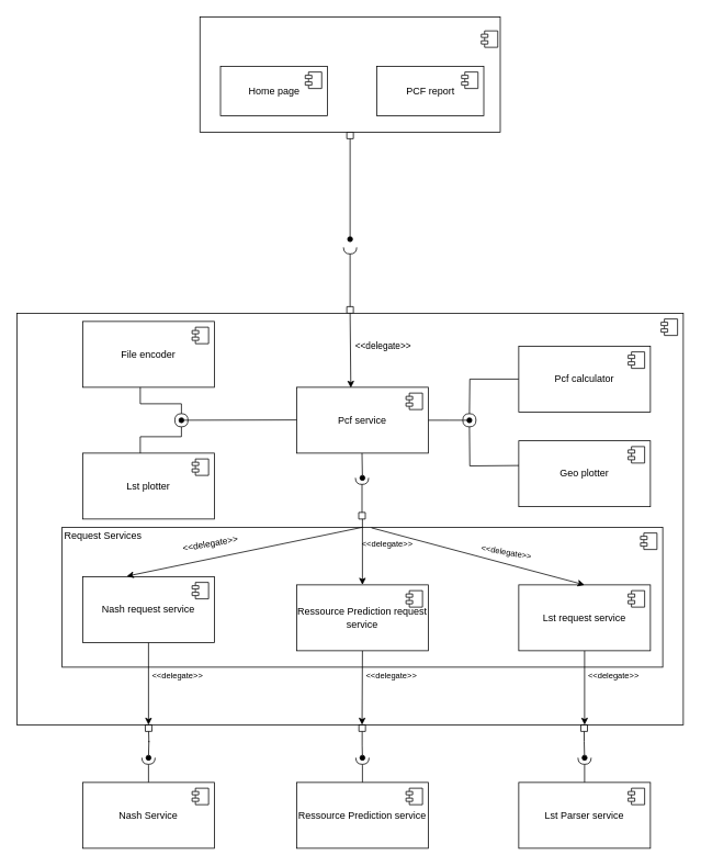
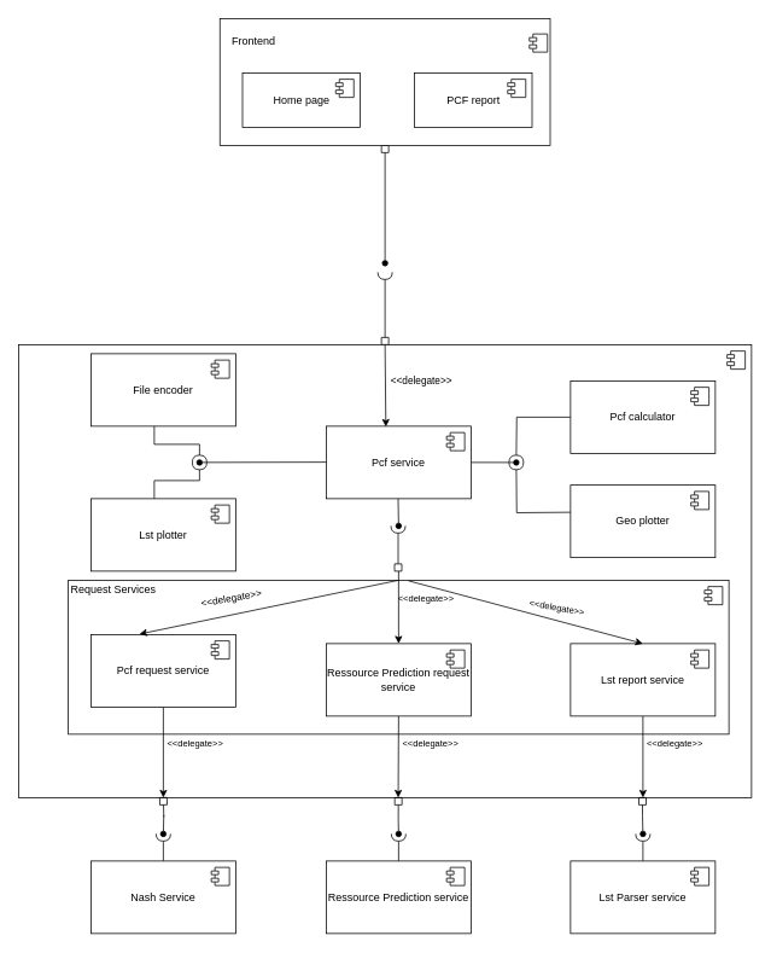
  <mxCell id="0" />
  <mxCell id="1" parent="0" />
  <mxCell id="2" style="edgeStyle=none;html=1;startArrow=box;startFill=0;endArrow=oval;endFill=1;" parent="1" source="3" edge="1"><mxGeometry relative="1" as="geometry"><mxPoint x="425" y="290" as="targetPoint" /></mxGeometry></mxCell>
  <mxCell id="3" value="" style="html=1;dropTarget=0;whiteSpace=wrap;" parent="1" vertex="1"><mxGeometry x="242.5" y="20" width="365" height="140" as="geometry" /></mxCell>
  <mxCell id="4" value="" style="shape=module;jettyWidth=8;jettyHeight=4;" parent="3" vertex="1"><mxGeometry x="1" width="20" height="20" relative="1" as="geometry"><mxPoint x="-23" y="17" as="offset" /></mxGeometry></mxCell>
  <mxCell id="5" style="edgeStyle=none;html=1;startArrow=box;startFill=0;endArrow=halfCircle;endFill=0;" parent="1" source="6" edge="1"><mxGeometry relative="1" as="geometry"><mxPoint x="425" y="300" as="targetPoint" /></mxGeometry></mxCell>
  <mxCell id="6" value="" style="html=1;dropTarget=0;whiteSpace=wrap;" parent="1" vertex="1"><mxGeometry x="20" y="380" width="810" height="500" as="geometry" /></mxCell>
  <mxCell id="7" value="" style="shape=module;jettyWidth=8;jettyHeight=4;" parent="6" vertex="1"><mxGeometry x="1" width="20" height="20" relative="1" as="geometry"><mxPoint x="-27" y="7" as="offset" /></mxGeometry></mxCell>
  <mxCell id="8" value="File encoder" style="html=1;dropTarget=0;whiteSpace=wrap;" parent="1" vertex="1"><mxGeometry x="100" y="390" width="160" height="80" as="geometry" /></mxCell>
  <mxCell id="9" value="" style="shape=module;jettyWidth=8;jettyHeight=4;" parent="8" vertex="1"><mxGeometry x="1" width="20" height="20" relative="1" as="geometry"><mxPoint x="-27" y="7" as="offset" /></mxGeometry></mxCell>
  <mxCell id="10" style="edgeStyle=orthogonalEdgeStyle;rounded=0;orthogonalLoop=1;jettySize=auto;html=1;startArrow=none;startFill=0;endArrow=oval;endFill=1;" parent="1" source="11" edge="1"><mxGeometry relative="1" as="geometry"><mxPoint x="570" y="510" as="targetPoint" /></mxGeometry></mxCell>
  <mxCell id="11" value="Pcf service" style="html=1;dropTarget=0;whiteSpace=wrap;" parent="1" vertex="1"><mxGeometry x="360" y="470" width="160" height="80" as="geometry" /></mxCell>
  <mxCell id="12" value="" style="shape=module;jettyWidth=8;jettyHeight=4;" parent="11" vertex="1"><mxGeometry x="1" width="20" height="20" relative="1" as="geometry"><mxPoint x="-27" y="7" as="offset" /></mxGeometry></mxCell>
  <mxCell id="13" style="edgeStyle=orthogonalEdgeStyle;rounded=0;orthogonalLoop=1;jettySize=auto;html=1;endArrow=halfCircle;endFill=0;" parent="1" source="14" edge="1"><mxGeometry relative="1" as="geometry"><mxPoint x="440" y="920" as="targetPoint" /><Array as="points"><mxPoint x="440" y="930" /><mxPoint x="440" y="930" /></Array></mxGeometry></mxCell>
  <mxCell id="14" value="Ressource Prediction service" style="html=1;dropTarget=0;whiteSpace=wrap;" parent="1" vertex="1"><mxGeometry x="360" y="950" width="160" height="80" as="geometry" /></mxCell>
  <mxCell id="15" value="" style="shape=module;jettyWidth=8;jettyHeight=4;" parent="14" vertex="1"><mxGeometry x="1" width="20" height="20" relative="1" as="geometry"><mxPoint x="-27" y="7" as="offset" /></mxGeometry></mxCell>
  <mxCell id="16" style="edgeStyle=orthogonalEdgeStyle;rounded=0;orthogonalLoop=1;jettySize=auto;html=1;endArrow=halfCircle;endFill=0;" parent="1" source="17" edge="1"><mxGeometry relative="1" as="geometry"><mxPoint x="180" y="920" as="targetPoint" /></mxGeometry></mxCell>
  <mxCell id="17" value="Nash Service" style="html=1;dropTarget=0;whiteSpace=wrap;" parent="1" vertex="1"><mxGeometry x="100" y="950" width="160" height="80" as="geometry" /></mxCell>
  <mxCell id="18" value="" style="shape=module;jettyWidth=8;jettyHeight=4;" parent="17" vertex="1"><mxGeometry x="1" width="20" height="20" relative="1" as="geometry"><mxPoint x="-27" y="7" as="offset" /></mxGeometry></mxCell>
  <mxCell id="19" style="edgeStyle=orthogonalEdgeStyle;rounded=0;orthogonalLoop=1;jettySize=auto;html=1;endArrow=halfCircle;endFill=0;" parent="1" source="20" edge="1"><mxGeometry relative="1" as="geometry"><mxPoint x="570" y="510" as="targetPoint" /></mxGeometry></mxCell>
  <mxCell id="20" value="Pcf calculator" style="html=1;dropTarget=0;whiteSpace=wrap;" parent="1" vertex="1"><mxGeometry x="630" y="420" width="160" height="80" as="geometry" /></mxCell>
  <mxCell id="21" value="" style="shape=module;jettyWidth=8;jettyHeight=4;" parent="20" vertex="1"><mxGeometry x="1" width="20" height="20" relative="1" as="geometry"><mxPoint x="-27" y="7" as="offset" /></mxGeometry></mxCell>
  <mxCell id="22" style="edgeStyle=orthogonalEdgeStyle;rounded=0;orthogonalLoop=1;jettySize=auto;html=1;endArrow=halfCircle;endFill=0;" parent="1" source="23" edge="1"><mxGeometry relative="1" as="geometry"><mxPoint x="710" y="920" as="targetPoint" /></mxGeometry></mxCell>
  <mxCell id="23" value="Lst Parser service" style="html=1;dropTarget=0;whiteSpace=wrap;" parent="1" vertex="1"><mxGeometry x="630" y="950" width="160" height="80" as="geometry" /></mxCell>
  <mxCell id="24" value="" style="shape=module;jettyWidth=8;jettyHeight=4;" parent="23" vertex="1"><mxGeometry x="1" width="20" height="20" relative="1" as="geometry"><mxPoint x="-27" y="7" as="offset" /></mxGeometry></mxCell>
  <mxCell id="25" style="edgeStyle=orthogonalEdgeStyle;rounded=0;orthogonalLoop=1;jettySize=auto;html=1;endArrow=oval;endFill=1;startArrow=box;startFill=0;" parent="1" edge="1"><mxGeometry relative="1" as="geometry"><mxPoint x="440" y="920" as="targetPoint" /><mxPoint x="439.72" y="880" as="sourcePoint" /><Array as="points"><mxPoint x="440" y="905" /><mxPoint x="440" y="905" /></Array></mxGeometry></mxCell>
  <mxCell id="26" style="edgeStyle=orthogonalEdgeStyle;rounded=0;orthogonalLoop=1;jettySize=auto;html=1;endArrow=oval;endFill=1;startArrow=box;startFill=0;" parent="1" edge="1"><mxGeometry relative="1" as="geometry"><mxPoint x="710" y="920" as="targetPoint" /><mxPoint x="709.52" y="880" as="sourcePoint" /><Array as="points"><mxPoint x="710" y="900" /><mxPoint x="710" y="900" /></Array></mxGeometry></mxCell>
  <mxCell id="27" value="Home page" style="html=1;dropTarget=0;whiteSpace=wrap;" parent="1" vertex="1"><mxGeometry x="267.5" y="80" width="130" height="60" as="geometry" /></mxCell>
  <mxCell id="28" value="" style="shape=module;jettyWidth=8;jettyHeight=4;" parent="27" vertex="1"><mxGeometry x="1" width="20" height="20" relative="1" as="geometry"><mxPoint x="-27" y="7" as="offset" /></mxGeometry></mxCell>
  <mxCell id="29" value="" style="endArrow=none;html=1;rounded=0;endFill=0;startArrow=oval;startFill=1;" parent="1" edge="1"><mxGeometry width="50" height="50" relative="1" as="geometry"><mxPoint x="440" y="580" as="sourcePoint" /><mxPoint x="439.5" y="550" as="targetPoint" /></mxGeometry></mxCell>
  <mxCell id="30" value="" style="endArrow=halfCircle;html=1;rounded=0;startArrow=box;startFill=0;endFill=0;" parent="1" edge="1"><mxGeometry width="50" height="50" relative="1" as="geometry"><mxPoint x="439.5" y="630" as="sourcePoint" /><mxPoint x="439.5" y="580" as="targetPoint" /></mxGeometry></mxCell>
  <mxCell id="31" style="edgeStyle=orthogonalEdgeStyle;rounded=0;orthogonalLoop=1;jettySize=auto;html=1;endArrow=oval;endFill=1;startArrow=box;startFill=0;" parent="1" edge="1"><mxGeometry relative="1" as="geometry"><mxPoint x="180" y="920" as="targetPoint" /><mxPoint x="180" y="880" as="sourcePoint" /></mxGeometry></mxCell>
  <mxCell id="32" value="&lt;font style=&quot;font-size: 11px;&quot;&gt;&amp;lt;&amp;lt;delegate&amp;gt;&amp;gt;&lt;/font&gt;" style="text;html=1;align=center;verticalAlign=middle;resizable=0;points=[];autosize=1;strokeColor=none;fillColor=none;rotation=0;fontSize=7;" parent="1" vertex="1"><mxGeometry x="420" y="405" width="90" height="30" as="geometry" /></mxCell>
+ <mxCell id="33" value="Frontend" style="text;html=1;strokeColor=none;fillColor=none;align=center;verticalAlign=middle;whiteSpace=wrap;rounded=0;" parent="1" vertex="1"><mxGeometry x="250" y="30" width="60" height="30" as="geometry" /></mxCell>
  <mxCell id="34" value="" style="html=1;dropTarget=0;whiteSpace=wrap;" parent="1" vertex="1"><mxGeometry x="75" y="640" width="730" height="170" as="geometry" /></mxCell>
  <mxCell id="35" value="" style="shape=module;jettyWidth=8;jettyHeight=4;" parent="34" vertex="1"><mxGeometry x="1" width="20" height="20" relative="1" as="geometry"><mxPoint x="-27" y="7" as="offset" /></mxGeometry></mxCell>
  <mxCell id="36" style="edgeStyle=none;html=1;exitX=0.5;exitY=1;exitDx=0;exitDy=0;startArrow=none;startFill=0;endArrow=classic;endFill=1;" parent="1" source="37" edge="1"><mxGeometry relative="1" as="geometry"><mxPoint x="180" y="880" as="targetPoint" /></mxGeometry></mxCell>
- <mxCell id="37" value="Nash request service" style="html=1;dropTarget=0;whiteSpace=wrap;" parent="1" vertex="1"><mxGeometry x="100" y="700" width="160" height="80" as="geometry" /></mxCell>
+ <mxCell id="37" value="Pcf request service" style="html=1;dropTarget=0;whiteSpace=wrap;" parent="1" vertex="1"><mxGeometry x="100" y="700" width="160" height="80" as="geometry" /></mxCell>
  <mxCell id="38" value="" style="shape=module;jettyWidth=8;jettyHeight=4;" parent="37" vertex="1"><mxGeometry x="1" width="20" height="20" relative="1" as="geometry"><mxPoint x="-27" y="7" as="offset" /></mxGeometry></mxCell>
  <mxCell id="39" style="edgeStyle=none;html=1;exitX=0.5;exitY=1;exitDx=0;exitDy=0;startArrow=none;startFill=0;endArrow=classic;endFill=1;entryX=0.518;entryY=1;entryDx=0;entryDy=0;entryPerimeter=0;" parent="1" source="40" target="6" edge="1"><mxGeometry relative="1" as="geometry"><mxPoint x="440" y="860" as="targetPoint" /></mxGeometry></mxCell>
  <mxCell id="40" value="Ressource Prediction request service" style="html=1;dropTarget=0;whiteSpace=wrap;" parent="1" vertex="1"><mxGeometry x="360" y="710" width="160" height="80" as="geometry" /></mxCell>
  <mxCell id="41" value="" style="shape=module;jettyWidth=8;jettyHeight=4;" parent="40" vertex="1"><mxGeometry x="1" width="20" height="20" relative="1" as="geometry"><mxPoint x="-27" y="7" as="offset" /></mxGeometry></mxCell>
  <mxCell id="42" style="edgeStyle=none;html=1;startArrow=none;startFill=0;endArrow=classic;endFill=1;" parent="1" source="43" edge="1"><mxGeometry relative="1" as="geometry"><mxPoint x="710" y="880" as="targetPoint" /></mxGeometry></mxCell>
- <mxCell id="43" value="Lst request service" style="html=1;dropTarget=0;whiteSpace=wrap;" parent="1" vertex="1"><mxGeometry x="630" y="710" width="160" height="80" as="geometry" /></mxCell>
+ <mxCell id="43" value="Lst report service" style="html=1;dropTarget=0;whiteSpace=wrap;" parent="1" vertex="1"><mxGeometry x="630" y="710" width="160" height="80" as="geometry" /></mxCell>
  <mxCell id="44" value="" style="shape=module;jettyWidth=8;jettyHeight=4;" parent="43" vertex="1"><mxGeometry x="1" width="20" height="20" relative="1" as="geometry"><mxPoint x="-27" y="7" as="offset" /></mxGeometry></mxCell>
  <mxCell id="45" value="Request Services" style="text;html=1;strokeColor=none;fillColor=none;align=center;verticalAlign=middle;whiteSpace=wrap;rounded=0;" parent="1" vertex="1"><mxGeometry x="60" y="635" width="130" height="30" as="geometry" /></mxCell>
  <mxCell id="46" value="" style="endArrow=classic;html=1;entryX=0.335;entryY=-0.007;entryDx=0;entryDy=0;exitX=0.5;exitY=0;exitDx=0;exitDy=0;entryPerimeter=0;" parent="1" source="34" target="37" edge="1"><mxGeometry width="50" height="50" relative="1" as="geometry"><mxPoint x="320" y="720" as="sourcePoint" /><mxPoint x="370" y="670" as="targetPoint" /></mxGeometry></mxCell>
  <mxCell id="47" value="" style="endArrow=classic;html=1;entryX=0.5;entryY=0;entryDx=0;entryDy=0;" parent="1" target="40" edge="1"><mxGeometry width="50" height="50" relative="1" as="geometry"><mxPoint x="440" y="630" as="sourcePoint" /><mxPoint x="190" y="685" as="targetPoint" /></mxGeometry></mxCell>
  <mxCell id="48" value="" style="endArrow=classic;html=1;entryX=0.5;entryY=0;entryDx=0;entryDy=0;exitX=0.515;exitY=0.004;exitDx=0;exitDy=0;exitPerimeter=0;" parent="1" source="34" target="43" edge="1"><mxGeometry width="50" height="50" relative="1" as="geometry"><mxPoint x="455" y="650" as="sourcePoint" /><mxPoint x="200" y="695" as="targetPoint" /></mxGeometry></mxCell>
  <mxCell id="49" value="&lt;font style=&quot;font-size: 10px;&quot;&gt;&amp;lt;&amp;lt;delegate&amp;gt;&amp;gt;&lt;/font&gt;" style="text;html=1;align=center;verticalAlign=middle;resizable=0;points=[];autosize=1;strokeColor=none;fillColor=none;rotation=0;fontSize=7;strokeWidth=5;" parent="1" vertex="1"><mxGeometry x="425" y="645" width="90" height="30" as="geometry" /></mxCell>
  <mxCell id="50" value="&lt;font style=&quot;font-size: 10px;&quot;&gt;&amp;lt;&amp;lt;delegate&amp;gt;&amp;gt;&lt;/font&gt;" style="text;html=1;align=center;verticalAlign=middle;resizable=0;points=[];autosize=1;strokeColor=none;fillColor=none;rotation=10;fontSize=7;" parent="1" vertex="1"><mxGeometry x="570" y="655" width="90" height="30" as="geometry" /></mxCell>
  <mxCell id="51" value="&lt;font style=&quot;font-size: 11px;&quot;&gt;&amp;lt;&amp;lt;delegate&amp;gt;&amp;gt;&lt;/font&gt;" style="text;html=1;align=center;verticalAlign=middle;resizable=0;points=[];autosize=1;strokeColor=none;fillColor=none;rotation=-10;fontSize=7;" parent="1" vertex="1"><mxGeometry x="210" y="645" width="90" height="30" as="geometry" /></mxCell>
  <mxCell id="52" value="" style="endArrow=classic;html=1;exitX=0.5;exitY=0;exitDx=0;exitDy=0;entryX=0.412;entryY=0.008;entryDx=0;entryDy=0;entryPerimeter=0;" parent="1" source="6" target="11" edge="1"><mxGeometry width="50" height="50" relative="1" as="geometry"><mxPoint x="420" y="440" as="sourcePoint" /><mxPoint x="470" y="390" as="targetPoint" /></mxGeometry></mxCell>
  <mxCell id="53" value="PCF report" style="html=1;dropTarget=0;whiteSpace=wrap;" parent="1" vertex="1"><mxGeometry x="457.5" y="80" width="130" height="60" as="geometry" /></mxCell>
  <mxCell id="54" value="" style="shape=module;jettyWidth=8;jettyHeight=4;" parent="53" vertex="1"><mxGeometry x="1" width="20" height="20" relative="1" as="geometry"><mxPoint x="-27" y="7" as="offset" /></mxGeometry></mxCell>
  <mxCell id="55" value="&lt;font style=&quot;font-size: 10px;&quot;&gt;&amp;lt;&amp;lt;delegate&amp;gt;&amp;gt;&lt;/font&gt;" style="text;html=1;align=center;verticalAlign=middle;resizable=0;points=[];autosize=1;strokeColor=none;fillColor=none;rotation=0;fontSize=7;" parent="1" vertex="1"><mxGeometry x="700" y="805" width="90" height="30" as="geometry" /></mxCell>
  <mxCell id="56" value="&lt;font style=&quot;font-size: 10px;&quot;&gt;&amp;lt;&amp;lt;delegate&amp;gt;&amp;gt;&lt;/font&gt;" style="text;html=1;align=center;verticalAlign=middle;resizable=0;points=[];autosize=1;strokeColor=none;fillColor=none;rotation=0;fontSize=7;" parent="1" vertex="1"><mxGeometry x="170" y="805" width="90" height="30" as="geometry" /></mxCell>
  <mxCell id="57" value="&lt;font style=&quot;font-size: 10px;&quot;&gt;&amp;lt;&amp;lt;delegate&amp;gt;&amp;gt;&lt;/font&gt;" style="text;html=1;align=center;verticalAlign=middle;resizable=0;points=[];autosize=1;strokeColor=none;fillColor=none;rotation=0;fontSize=7;" parent="1" vertex="1"><mxGeometry x="430" y="805" width="90" height="30" as="geometry" /></mxCell>
  <mxCell id="58" value="Geo plotter" style="html=1;dropTarget=0;whiteSpace=wrap;" parent="1" vertex="1"><mxGeometry x="630" y="535" width="160" height="80" as="geometry" /></mxCell>
  <mxCell id="59" value="" style="shape=module;jettyWidth=8;jettyHeight=4;" parent="58" vertex="1"><mxGeometry x="1" width="20" height="20" relative="1" as="geometry"><mxPoint x="-27" y="7" as="offset" /></mxGeometry></mxCell>
  <mxCell id="60" style="edgeStyle=orthogonalEdgeStyle;rounded=0;orthogonalLoop=1;jettySize=auto;html=1;endArrow=halfCircle;endFill=0;" parent="1" edge="1"><mxGeometry relative="1" as="geometry"><mxPoint x="570" y="510" as="targetPoint" /><mxPoint x="630.04" y="565.003" as="sourcePoint" /></mxGeometry></mxCell>
  <mxCell id="61" value="Lst plotter" style="html=1;dropTarget=0;whiteSpace=wrap;" parent="1" vertex="1"><mxGeometry x="100" y="550" width="160" height="80" as="geometry" /></mxCell>
  <mxCell id="62" value="" style="shape=module;jettyWidth=8;jettyHeight=4;" parent="61" vertex="1"><mxGeometry x="1" width="20" height="20" relative="1" as="geometry"><mxPoint x="-27" y="7" as="offset" /></mxGeometry></mxCell>
  <mxCell id="63" value="" style="endArrow=none;html=1;startArrow=oval;startFill=1;" parent="1" edge="1"><mxGeometry width="50" height="50" relative="1" as="geometry"><mxPoint x="220" y="510" as="sourcePoint" /><mxPoint x="360" y="509.66" as="targetPoint" /></mxGeometry></mxCell>
  <mxCell id="64" value="" style="endArrow=none;html=1;" parent="1" edge="1"><mxGeometry width="50" height="50" relative="1" as="geometry"><mxPoint x="170" y="490" as="sourcePoint" /><mxPoint x="170" y="470" as="targetPoint" /></mxGeometry></mxCell>
  <mxCell id="65" value="" style="endArrow=none;html=1;" parent="1" edge="1"><mxGeometry width="50" height="50" relative="1" as="geometry"><mxPoint x="170" y="550" as="sourcePoint" /><mxPoint x="170" y="530" as="targetPoint" /></mxGeometry></mxCell>
  <mxCell id="66" value="" style="endArrow=none;html=1;" parent="1" edge="1"><mxGeometry width="50" height="50" relative="1" as="geometry"><mxPoint x="170" y="530" as="sourcePoint" /><mxPoint x="220" y="530" as="targetPoint" /></mxGeometry></mxCell>
  <mxCell id="67" value="" style="endArrow=none;html=1;" parent="1" edge="1"><mxGeometry width="50" height="50" relative="1" as="geometry"><mxPoint x="170" y="490" as="sourcePoint" /><mxPoint x="220" y="490" as="targetPoint" /></mxGeometry></mxCell>
  <mxCell id="68" value="" style="endArrow=none;html=1;startArrow=halfCircle;startFill=0;" parent="1" edge="1"><mxGeometry width="50" height="50" relative="1" as="geometry"><mxPoint x="220" y="510" as="sourcePoint" /><mxPoint x="220" y="490" as="targetPoint" /></mxGeometry></mxCell>
  <mxCell id="69" value="" style="endArrow=none;html=1;startArrow=halfCircle;startFill=0;" parent="1" edge="1"><mxGeometry width="50" height="50" relative="1" as="geometry"><mxPoint x="220" y="510" as="sourcePoint" /><mxPoint x="220" y="530" as="targetPoint" /></mxGeometry></mxCell>
